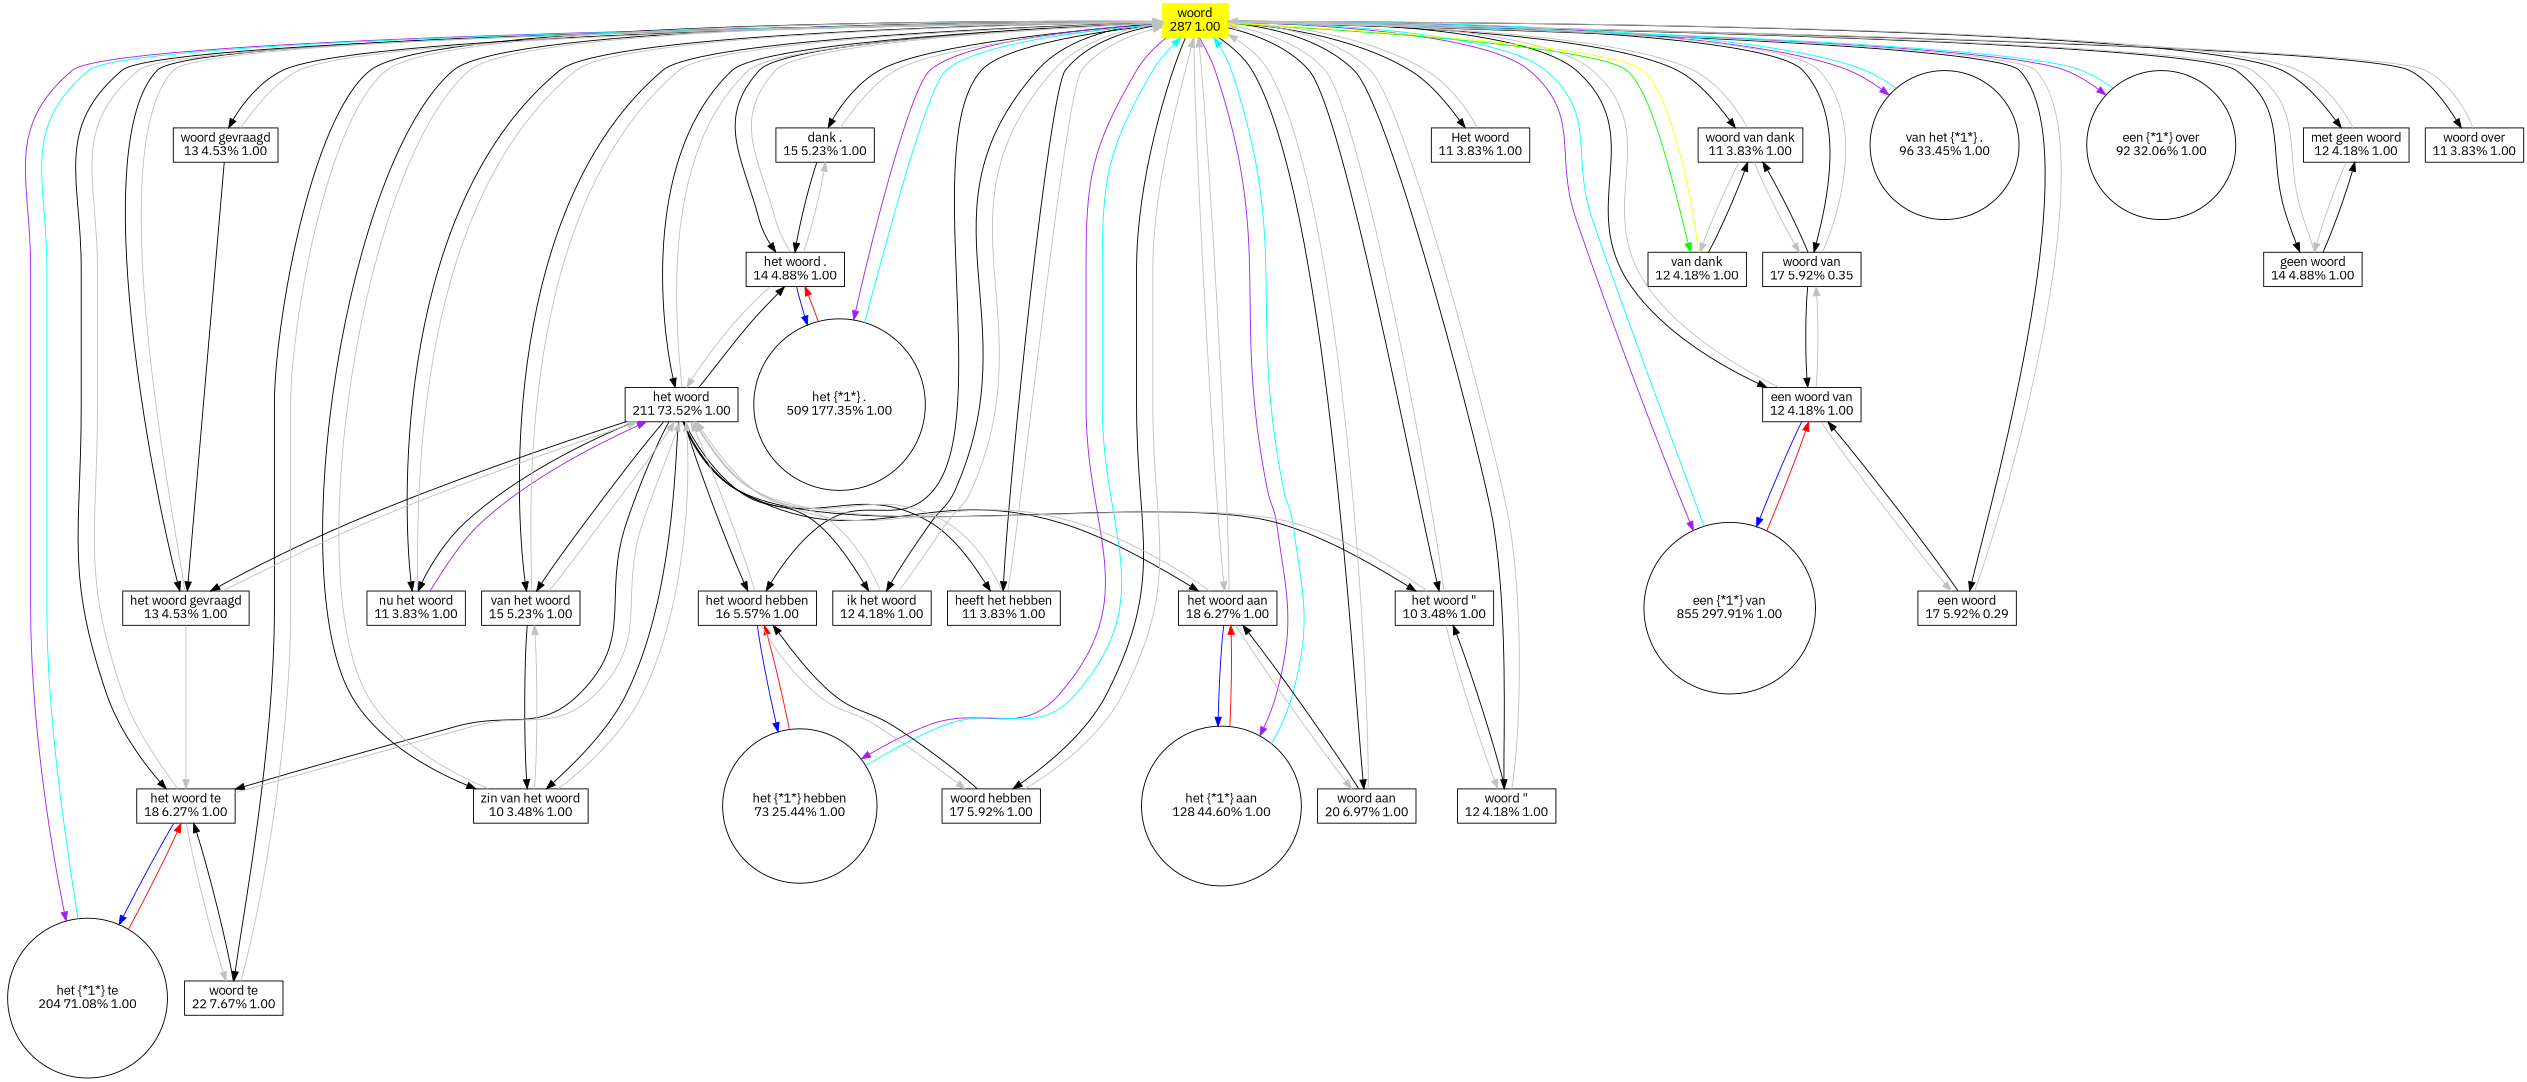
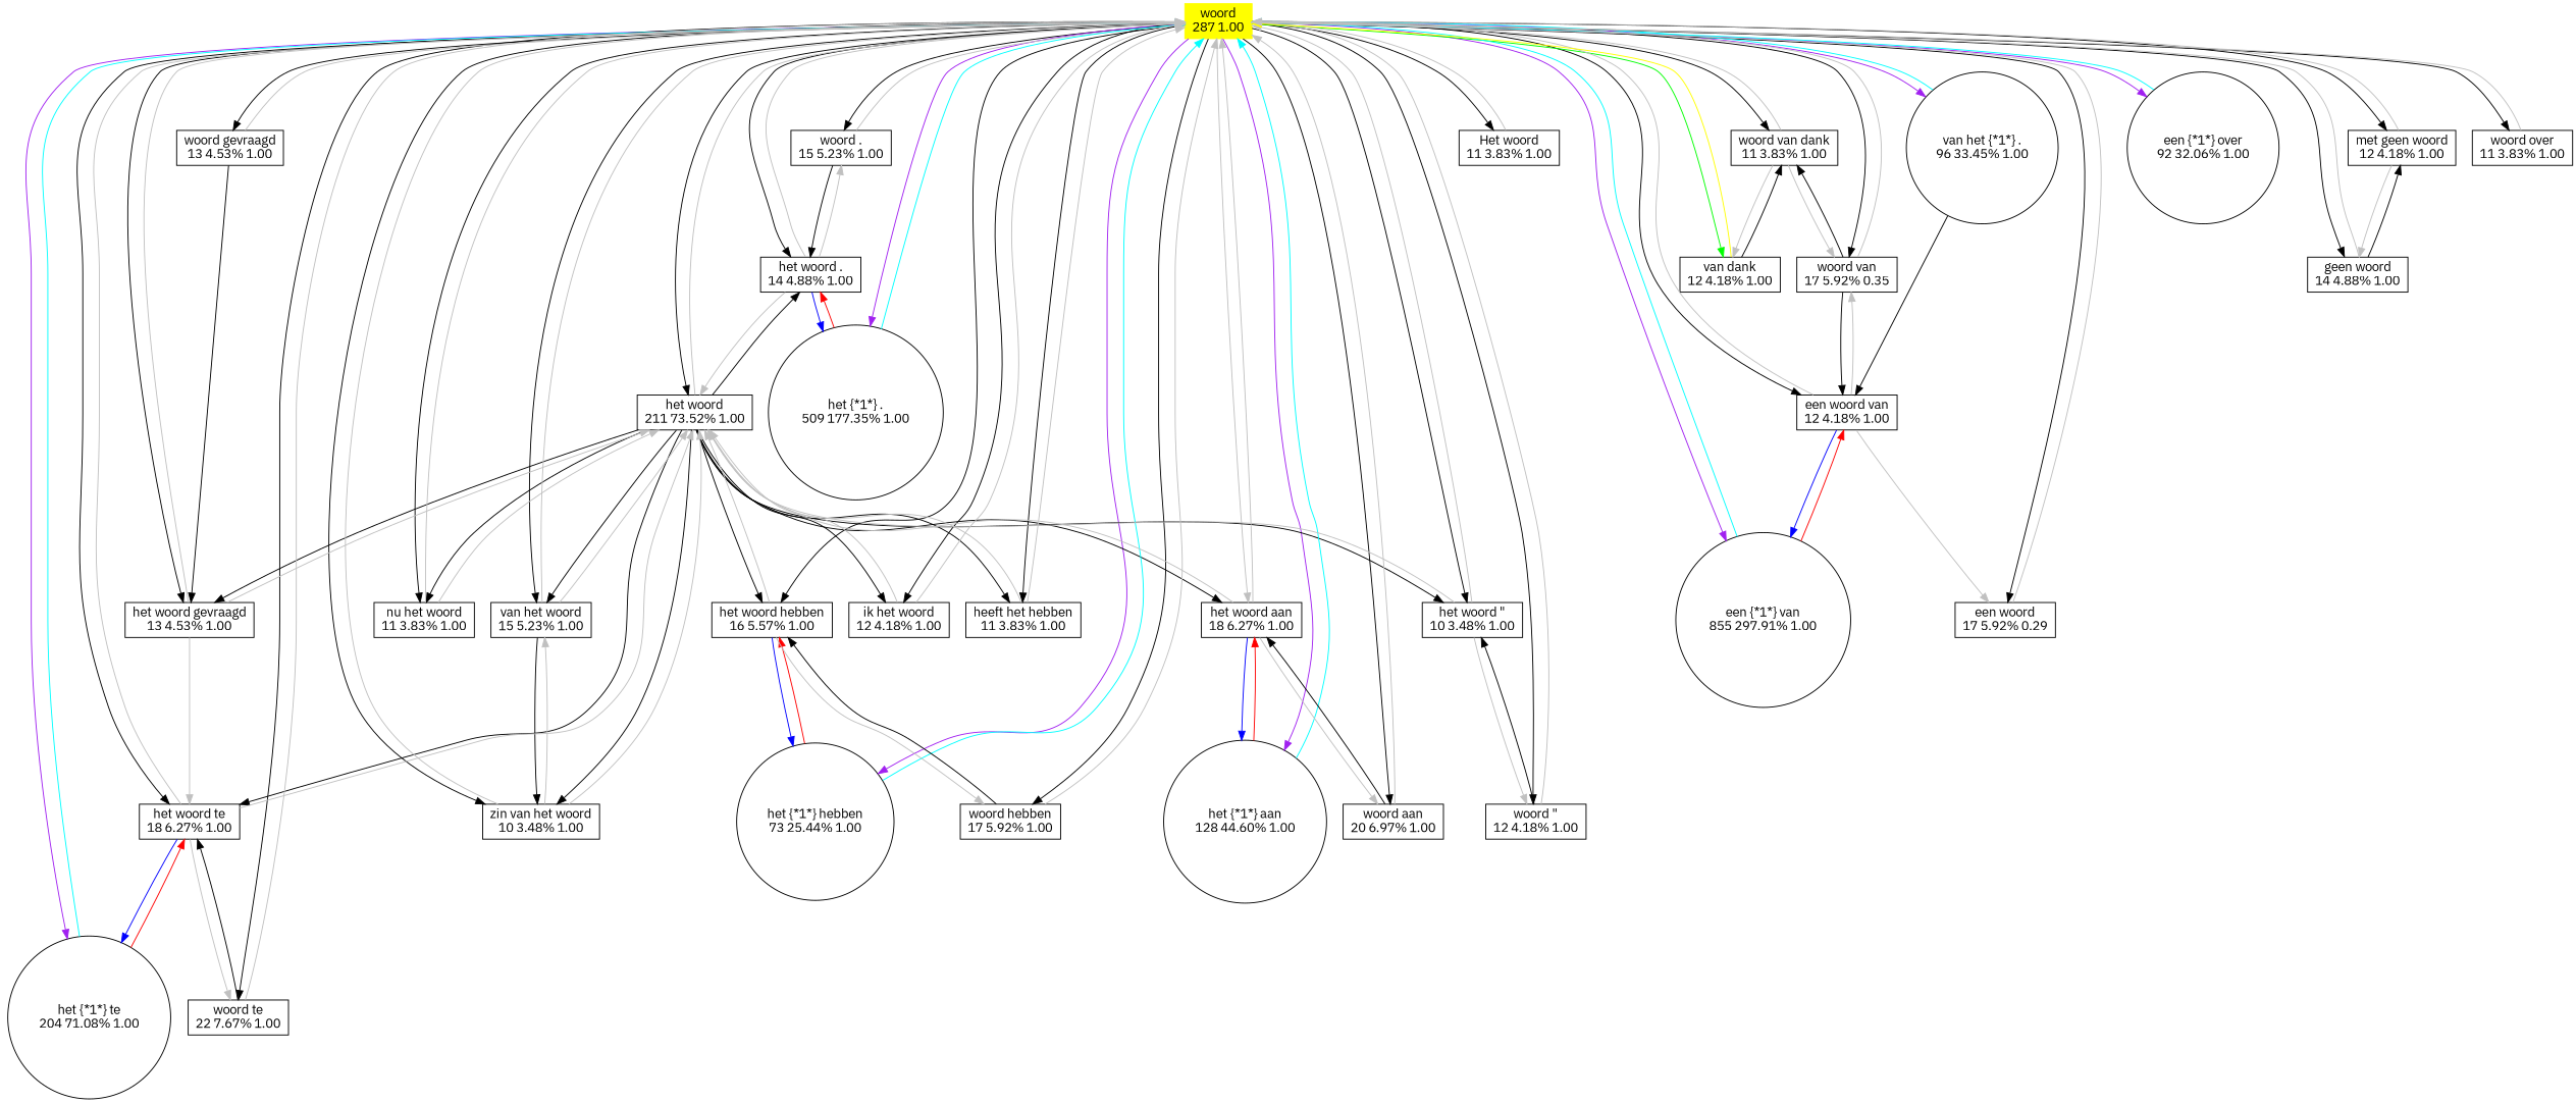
  digraph {
    fontname="IBM Plex Sans"
    node [fontname="IBM Plex Sans" shape=box]
    edge [color=grey fontname="IBM Plex Sans"]
    n1 [color=yellow label="woord\n287 1.00" style=filled]
-   n2 [label="dank .\n15 5.23% 1.00"]
+   n2 [label="woord .\n15 5.23% 1.00"]
    n3 [label="het woord\n211 73.52% 1.00"]
    n4 [label="nu het woord\n11 3.83% 1.00"]
    n5 [label="het {*1*} te\n204 71.08% 1.00" shape=circle]
    n6 [label="het woord gevraagd\n13 4.53% 1.00"]
    n7 [label="Het woord\n11 3.83% 1.00"]
    n8 [label="woord van dank\n11 3.83% 1.00"]
    n9 [label="het {*1*} hebben\n73 25.44% 1.00" shape=circle]
    n10 [label="het {*1*} .\n509 177.35% 1.00" shape=circle]
    n11 [label="van het woord\n15 5.23% 1.00"]
    n12 [label="het {*1*} aan\n128 44.60% 1.00" shape=circle]
    n13 [label="van het {*1*} .\n96 33.45% 1.00" shape=circle]
    n14 [label="het woord te\n18 6.27% 1.00"]
    n15 [label="het woord .\n14 4.88% 1.00"]
    n16 [label="woord te\n22 7.67% 1.00"]
    n17 [label="het woord hebben\n16 5.57% 1.00"]
    n18 [label="ik het woord\n12 4.18% 1.00"]
    n19 [label="een {*1*} van\n855 297.91% 1.00" shape=circle]
    n20 [label="woord hebben\n17 5.92% 1.00"]
    n21 [label="een {*1*} over\n92 32.06% 1.00" shape=circle]
    n22 [label="een woord\n17 5.92% 0.29"]
    n23 [label="heeft het hebben\n11 3.83% 1.00"]
    n24 [label="het woord aan\n18 6.27% 1.00"]
    n25 [label="woord \"\n12 4.18% 1.00"]
    n26 [label="woord aan\n20 6.97% 1.00"]
    n27 [label="met geen woord\n12 4.18% 1.00"]
    n28 [label="zin van het woord\n10 3.48% 1.00"]
    n29 [label="het woord \"\n10 3.48% 1.00"]
    n30 [label="een woord van\n12 4.18% 1.00"]
    n31 [label="woord over\n11 3.83% 1.00"]
    n32 [label="geen woord\n14 4.88% 1.00"]
    n33 [label="woord gevraagd\n13 4.53% 1.00"]
    n34 [label="van dank\n12 4.18% 1.00"]
    n35 [label="woord van\n17 5.92% 0.35"]
    n1 -> n2 [color=black]
    n1 -> n3 [color=black]
    n1 -> n4 [color=black]
    n1 -> n5 [color=purple]
    n1 -> n6 [color=black]
    n1 -> n7 [color=black]
    n1 -> n8 [color=black]
    n1 -> n9 [color=purple]
    n1 -> n10 [color=purple]
    n1 -> n11 [color=black]
    n1 -> n12 [color=purple]
    n1 -> n13 [color=purple]
    n1 -> n14 [color=black]
    n1 -> n15 [color=black]
    n1 -> n16 [color=black]
    n1 -> n17 [color=black]
    n1 -> n18 [color=black]
    n1 -> n19 [color=purple]
    n1 -> n20 [color=black]
    n1 -> n21 [color=purple]
    n1 -> n22 [color=black]
    n1 -> n23 [color=black]
    n1 -> n24
    n1 -> n25 [color=black]
    n1 -> n26 [color=black]
    n1 -> n27 [color=black]
    n1 -> n28 [color=black]
    n1 -> n29 [color=black]
    n1 -> n30 [color=black]
    n1 -> n31 [color=black]
    n1 -> n32 [color=black]
    n1 -> n33 [color=black]
    n1 -> n34 [color=green]
    n1 -> n35 [color=black]
    n2 -> n1
    n2 -> n15 [color=black]
    n3 -> n1
    n3 -> n4 [color=black]
    n3 -> n6 [color=black]
    n3 -> n11 [color=black]
    n3 -> n14 [color=black]
    n3 -> n15 [color=black]
    n3 -> n17 [color=black]
    n3 -> n18 [color=black]
    n3 -> n23 [color=black]
    n3 -> n24 [color=black]
    n3 -> n28 [color=black]
    n3 -> n29 [color=black]
    n4 -> n1
-   n4 -> n3 [color=purple]
+   n4 -> n3
    n5 -> n1 [color=cyan]
    n5 -> n14 [color=red]
    n6 -> n1
    n6 -> n3
    n6 -> n14
    n7 -> n1
    n8 -> n1
    n8 -> n34
    n8 -> n35
    n9 -> n1 [color=cyan]
    n9 -> n17 [color=red]
    n10 -> n1 [color=cyan]
    n10 -> n15 [color=red]
    n11 -> n1
    n11 -> n3
    n11 -> n28 [color=black]
    n12 -> n1 [color=cyan]
    n12 -> n24 [color=red]
    n13 -> n1 [color=cyan]
    n14 -> n1
    n14 -> n3
    n14 -> n5 [color=blue]
    n14 -> n16
    n15 -> n1
    n15 -> n2
    n15 -> n3
    n15 -> n10 [color=blue]
    n16 -> n1
    n16 -> n14 [color=black]
    n17 -> n3
    n17 -> n9 [color=blue]
    n17 -> n20
    n18 -> n1
    n18 -> n3
    n19 -> n1 [color=cyan]
    n19 -> n30 [color=red]
    n20 -> n1
    n20 -> n17 [color=black]
    n21 -> n1 [color=cyan]
    n22 -> n1
-   n22 -> n30 [color=black]
+   n13 -> n30 [color=black]
    n23 -> n1
    n23 -> n3
    n24 -> n1
    n24 -> n3
    n24 -> n12 [color=blue]
    n24 -> n26
    n25 -> n1
    n25 -> n29 [color=black]
    n26 -> n1
    n26 -> n24 [color=black]
    n27 -> n1
    n27 -> n32
    n28 -> n1
    n28 -> n3
    n28 -> n11
    n29 -> n1
    n29 -> n3
    n29 -> n25
    n30 -> n1
    n30 -> n19 [color=blue]
    n30 -> n22
    n30 -> n35
    n31 -> n1
    n32 -> n1
    n32 -> n27 [color=black]
    n33 -> n1
    n33 -> n6 [color=black]
    n34 -> n1 [color=yellow]
    n34 -> n8 [color=black]
    n35 -> n1
    n35 -> n8 [color=black]
    n35 -> n30 [color=black]
  }
